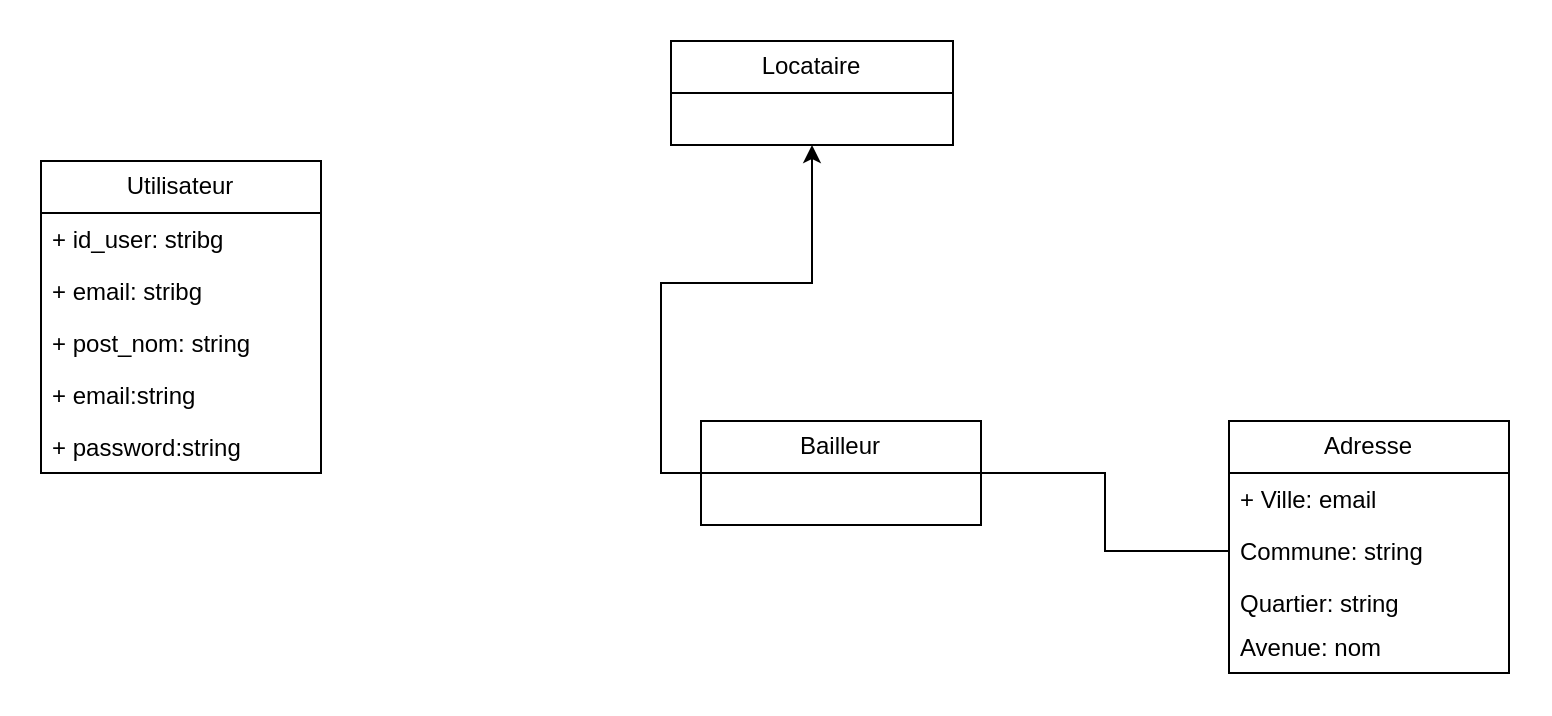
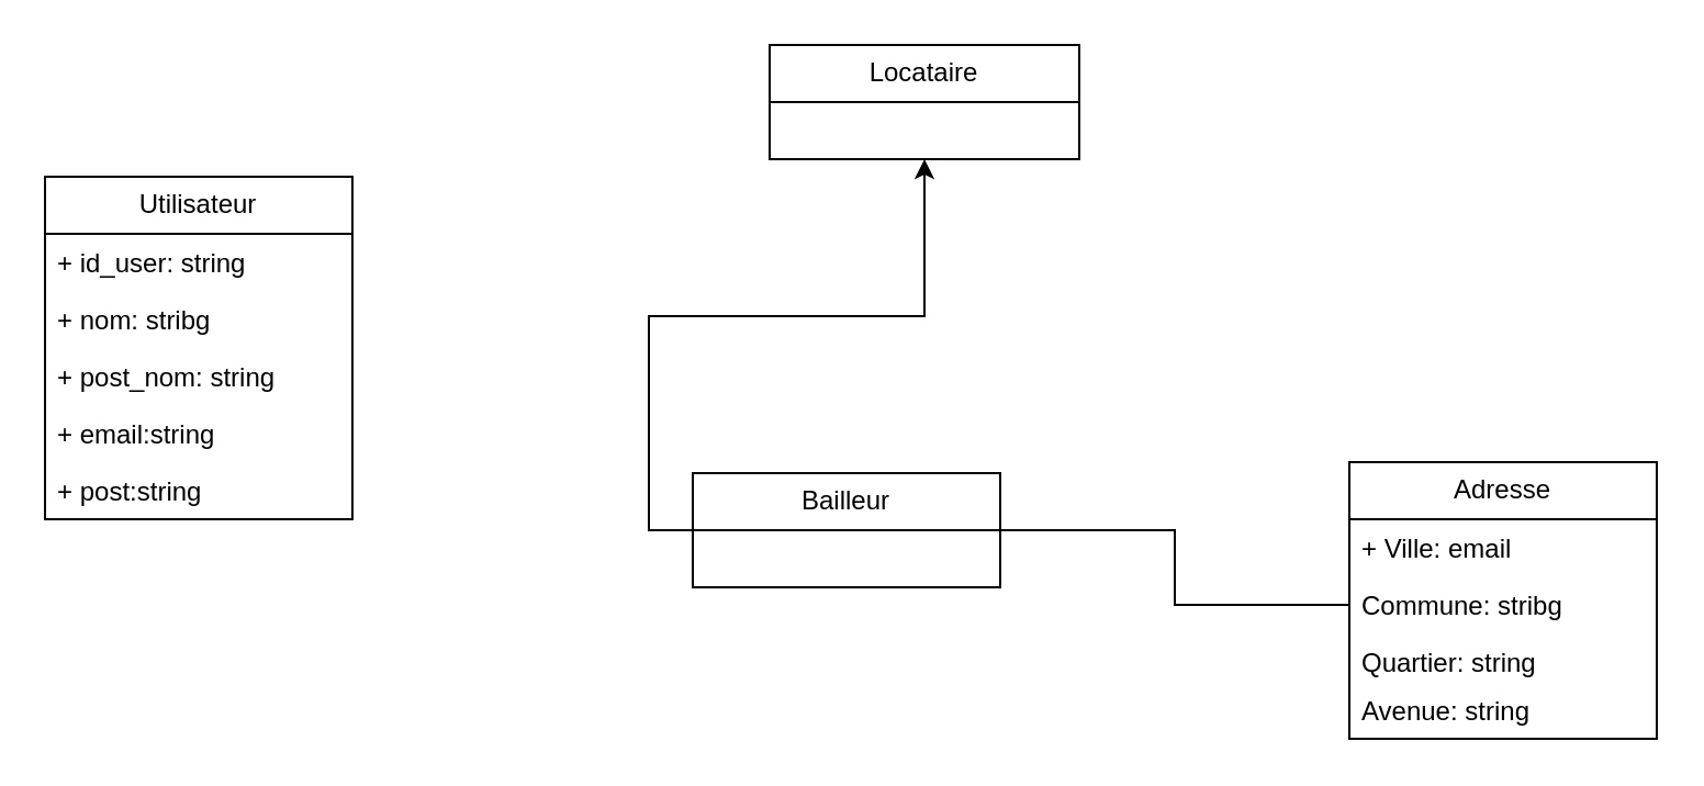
  <mxCell id="0" />
  <mxCell id="1" parent="0" />
  <mxCell id="2" value="Utilisateur" style="swimlane;fontStyle=0;childLayout=stackLayout;horizontal=1;startSize=26;fillColor=none;horizontalStack=0;resizeParent=1;resizeParentMax=0;resizeLast=0;collapsible=1;marginBottom=0;whiteSpace=wrap;html=1;" vertex="1" parent="1"><mxGeometry x="20" y="80" width="140" height="156" as="geometry"><mxRectangle x="330" y="650" width="100" height="30" as="alternateBounds" /></mxGeometry></mxCell>
- <mxCell id="3" value="+ id_user: stribg" style="text;strokeColor=none;fillColor=none;align=left;verticalAlign=top;spacingLeft=4;spacingRight=4;overflow=hidden;rotatable=0;points=[[0,0.5],[1,0.5]];portConstraint=eastwest;whiteSpace=wrap;html=1;" vertex="1" parent="2"><mxGeometry y="26" width="140" height="26" as="geometry" /></mxCell>
- <mxCell id="4" value="+ email: stribg" style="text;strokeColor=none;fillColor=none;align=left;verticalAlign=top;spacingLeft=4;spacingRight=4;overflow=hidden;rotatable=0;points=[[0,0.5],[1,0.5]];portConstraint=eastwest;whiteSpace=wrap;html=1;" vertex="1" parent="2"><mxGeometry y="52" width="140" height="26" as="geometry" /></mxCell>
+ <mxCell id="3" value="+ id_user: string" style="text;strokeColor=none;fillColor=none;align=left;verticalAlign=top;spacingLeft=4;spacingRight=4;overflow=hidden;rotatable=0;points=[[0,0.5],[1,0.5]];portConstraint=eastwest;whiteSpace=wrap;html=1;" vertex="1" parent="2"><mxGeometry y="26" width="140" height="26" as="geometry" /></mxCell>
+ <mxCell id="4" value="+ nom: stribg" style="text;strokeColor=none;fillColor=none;align=left;verticalAlign=top;spacingLeft=4;spacingRight=4;overflow=hidden;rotatable=0;points=[[0,0.5],[1,0.5]];portConstraint=eastwest;whiteSpace=wrap;html=1;" vertex="1" parent="2"><mxGeometry y="52" width="140" height="26" as="geometry" /></mxCell>
  <mxCell id="5" value="+ post_nom: string" style="text;strokeColor=none;fillColor=none;align=left;verticalAlign=top;spacingLeft=4;spacingRight=4;overflow=hidden;rotatable=0;points=[[0,0.5],[1,0.5]];portConstraint=eastwest;whiteSpace=wrap;html=1;" vertex="1" parent="2"><mxGeometry y="78" width="140" height="26" as="geometry" /></mxCell>
  <mxCell id="6" value="+ email:string" style="text;strokeColor=none;fillColor=none;align=left;verticalAlign=top;spacingLeft=4;spacingRight=4;overflow=hidden;rotatable=0;points=[[0,0.5],[1,0.5]];portConstraint=eastwest;whiteSpace=wrap;html=1;" vertex="1" parent="2"><mxGeometry y="104" width="140" height="26" as="geometry" /></mxCell>
- <mxCell id="7" value="+ password:string" style="text;strokeColor=none;fillColor=none;align=left;verticalAlign=top;spacingLeft=4;spacingRight=4;overflow=hidden;rotatable=0;points=[[0,0.5],[1,0.5]];portConstraint=eastwest;whiteSpace=wrap;html=1;" vertex="1" parent="2"><mxGeometry y="130" width="140" height="26" as="geometry" /></mxCell>
- <mxCell id="8" value="Locataire" style="swimlane;fontStyle=0;childLayout=stackLayout;horizontal=1;startSize=26;fillColor=none;horizontalStack=0;resizeParent=1;resizeParentMax=0;resizeLast=0;collapsible=1;marginBottom=0;whiteSpace=wrap;html=1;" vertex="1" parent="1"><mxGeometry x="335" y="20" width="141" height="52" as="geometry" /></mxCell>
+ <mxCell id="7" value="+ post:string" style="text;strokeColor=none;fillColor=none;align=left;verticalAlign=top;spacingLeft=4;spacingRight=4;overflow=hidden;rotatable=0;points=[[0,0.5],[1,0.5]];portConstraint=eastwest;whiteSpace=wrap;html=1;" vertex="1" parent="2"><mxGeometry y="130" width="140" height="26" as="geometry" /></mxCell>
+ <mxCell id="8" value="Locataire" style="swimlane;fontStyle=0;childLayout=stackLayout;horizontal=1;startSize=26;fillColor=none;horizontalStack=0;resizeParent=1;resizeParentMax=0;resizeLast=0;collapsible=1;marginBottom=0;whiteSpace=wrap;html=1;" vertex="1" parent="1"><mxGeometry x="350" y="20" width="141" height="52" as="geometry" /></mxCell>
  <mxCell id="9" style="edgeStyle=orthogonalEdgeStyle;rounded=0;orthogonalLoop=1;jettySize=auto;html=1;exitX=0;exitY=0.5;exitDx=0;exitDy=0;" edge="1" parent="1" source="10" target="8"><mxGeometry relative="1" as="geometry"><mxPoint x="230" y="210" as="targetPoint" /></mxGeometry></mxCell>
- <mxCell id="10" value="Bailleur" style="swimlane;fontStyle=0;childLayout=stackLayout;horizontal=1;startSize=26;fillColor=none;horizontalStack=0;resizeParent=1;resizeParentMax=0;resizeLast=0;collapsible=1;marginBottom=0;whiteSpace=wrap;html=1;" vertex="1" parent="1"><mxGeometry x="350" y="210" width="140" height="52" as="geometry" /></mxCell>
+ <mxCell id="10" value="Bailleur" style="swimlane;fontStyle=0;childLayout=stackLayout;horizontal=1;startSize=26;fillColor=none;horizontalStack=0;resizeParent=1;resizeParentMax=0;resizeLast=0;collapsible=1;marginBottom=0;whiteSpace=wrap;html=1;" vertex="1" parent="1"><mxGeometry x="315" y="215" width="140" height="52" as="geometry" /></mxCell>
  <mxCell id="11" value="Adresse" style="swimlane;fontStyle=0;childLayout=stackLayout;horizontal=1;startSize=26;fillColor=none;horizontalStack=0;resizeParent=1;resizeParentMax=0;resizeLast=0;collapsible=1;marginBottom=0;whiteSpace=wrap;html=1;" vertex="1" parent="1"><mxGeometry x="614" y="210" width="140" height="126" as="geometry"><mxRectangle x="664" y="270" width="80" height="30" as="alternateBounds" /></mxGeometry></mxCell>
  <mxCell id="12" value="+ Ville: email" style="text;strokeColor=none;fillColor=none;align=left;verticalAlign=top;spacingLeft=4;spacingRight=4;overflow=hidden;rotatable=0;points=[[0,0.5],[1,0.5]];portConstraint=eastwest;whiteSpace=wrap;html=1;" vertex="1" parent="11"><mxGeometry y="26" width="140" height="26" as="geometry" /></mxCell>
- <mxCell id="13" value="Commune: string&lt;div&gt;&lt;br&gt;&lt;/div&gt;" style="text;strokeColor=none;fillColor=none;align=left;verticalAlign=top;spacingLeft=4;spacingRight=4;overflow=hidden;rotatable=0;points=[[0,0.5],[1,0.5]];portConstraint=eastwest;whiteSpace=wrap;html=1;" vertex="1" parent="11"><mxGeometry y="52" width="140" height="26" as="geometry" /></mxCell>
+ <mxCell id="13" value="Commune: stribg&lt;div&gt;&lt;br&gt;&lt;/div&gt;" style="text;strokeColor=none;fillColor=none;align=left;verticalAlign=top;spacingLeft=4;spacingRight=4;overflow=hidden;rotatable=0;points=[[0,0.5],[1,0.5]];portConstraint=eastwest;whiteSpace=wrap;html=1;" vertex="1" parent="11"><mxGeometry y="52" width="140" height="26" as="geometry" /></mxCell>
  <mxCell id="14" value="Quartier: string&lt;div&gt;&lt;br&gt;&lt;/div&gt;" style="text;strokeColor=none;fillColor=none;align=left;verticalAlign=top;spacingLeft=4;spacingRight=4;overflow=hidden;rotatable=0;points=[[0,0.5],[1,0.5]];portConstraint=eastwest;whiteSpace=wrap;html=1;" vertex="1" parent="11"><mxGeometry y="78" width="140" height="22" as="geometry" /></mxCell>
- <mxCell id="15" value="Avenue: nom&lt;div&gt;&lt;br&gt;&lt;/div&gt;" style="text;strokeColor=none;fillColor=none;align=left;verticalAlign=top;spacingLeft=4;spacingRight=4;overflow=hidden;rotatable=0;points=[[0,0.5],[1,0.5]];portConstraint=eastwest;whiteSpace=wrap;html=1;" vertex="1" parent="11"><mxGeometry y="100" width="140" height="26" as="geometry" /></mxCell>
+ <mxCell id="15" value="Avenue: string&lt;div&gt;&lt;br&gt;&lt;/div&gt;" style="text;strokeColor=none;fillColor=none;align=left;verticalAlign=top;spacingLeft=4;spacingRight=4;overflow=hidden;rotatable=0;points=[[0,0.5],[1,0.5]];portConstraint=eastwest;whiteSpace=wrap;html=1;" vertex="1" parent="11"><mxGeometry y="100" width="140" height="26" as="geometry" /></mxCell>
  <mxCell id="16" style="rounded=0;orthogonalLoop=1;jettySize=auto;html=1;exitX=0;exitY=0.5;exitDx=0;exitDy=0;strokeColor=default;edgeStyle=orthogonalEdgeStyle;startArrow=none;startFill=0;targetPerimeterSpacing=9;flowAnimation=0;endArrow=none;endFill=0;entryX=1;entryY=0.5;entryDx=0;entryDy=0;" edge="1" parent="1" source="13" target="10"><mxGeometry relative="1" as="geometry"><mxPoint x="520" y="240" as="targetPoint" /></mxGeometry></mxCell>
